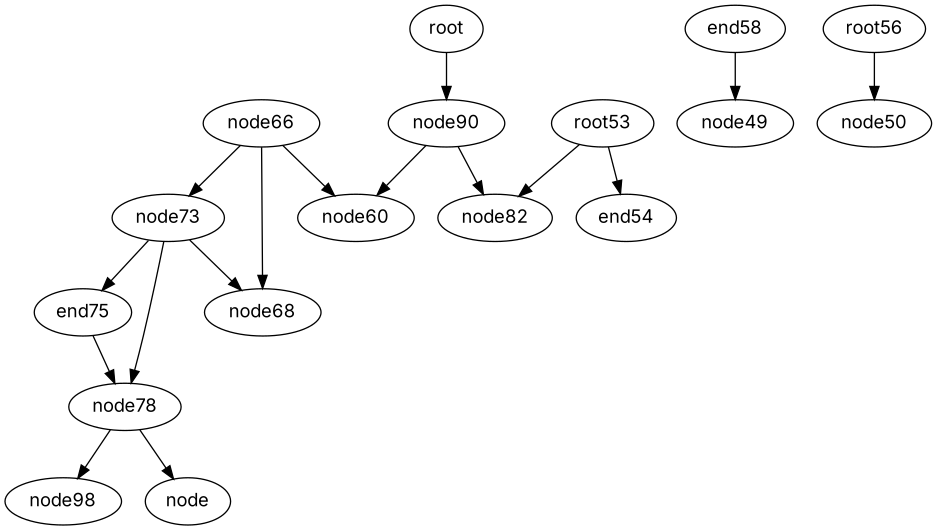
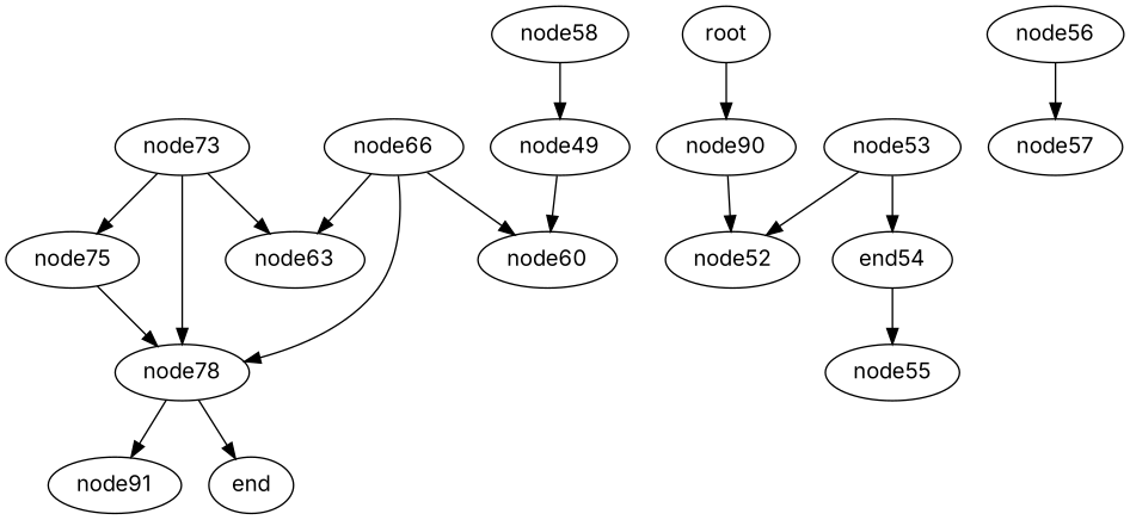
  strict digraph {
    fontname=Inter
    node [fontname=Inter]
    edge [fontname=Inter]
-   node75 [label=end75]
+   node75
    node78
-   node98
-   end [label="node"]
+   node98 [label=node91]
+   end
    node66
    node73
-   node68
+   node68 [label=node63]
    node60
    node90
-   node52 [label=node82]
+   node52
    n11 [label=node49]
-   node58 [label=end58]
-   node56 [label=root56]
-   node57 [label=node50]
+   node58
+   node56
+   node57
    n15 [label=end54]
+   node55
    root
-   node53 [label=root53]
+   node53
    node75 -> node78
    node78 -> node98
    node78 -> end
-   node66 -> node73
+   node66 -> node78
    node66 -> node68
    node66 -> node60
    node73 -> node75
    node73 -> node78
    node73 -> node68
    node90 -> node52
-   node90 -> node60
+   n11 -> node60
    node58 -> n11
    node56 -> node57
+   n15 -> node55
    root -> node90
    node53 -> node52
    node53 -> n15
  }
